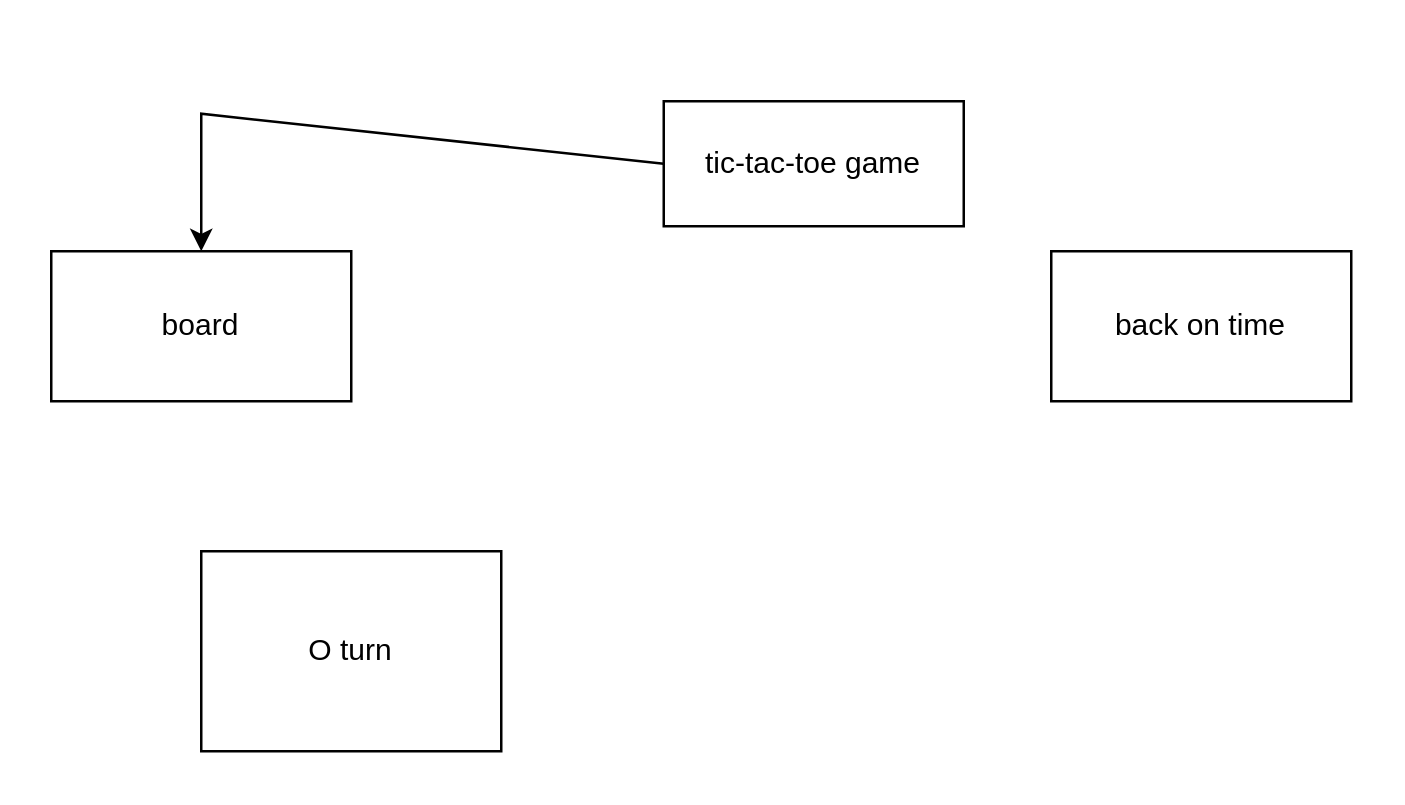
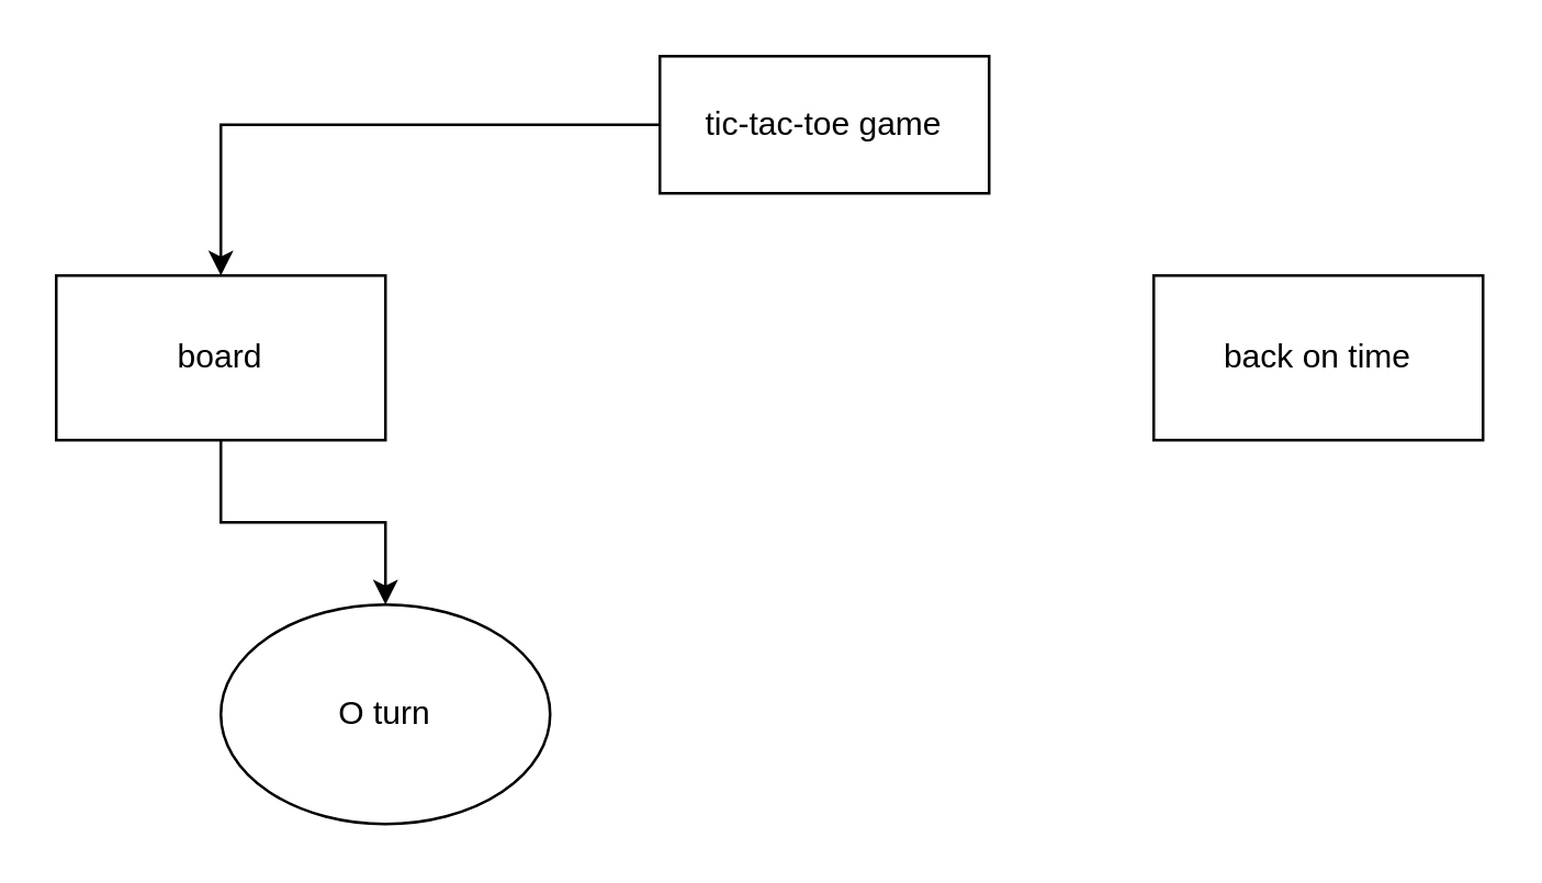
  <mxCell id="0" />
  <mxCell id="1" parent="0" />
- <mxCell id="2" value="&amp;nbsp;tic-tac-toe game&amp;nbsp;" style="rounded=0;whiteSpace=wrap;html=1;" vertex="1" parent="1"><mxGeometry x="265" y="40" width="120" height="50" as="geometry" /></mxCell>
+ <mxCell id="2" value="&amp;nbsp;tic-tac-toe game&amp;nbsp;" style="rounded=0;whiteSpace=wrap;html=1;" vertex="1" parent="1"><mxGeometry x="240" y="20" width="120" height="50" as="geometry" /></mxCell>
+ <mxCell id="3" style="edgeStyle=orthogonalEdgeStyle;rounded=0;orthogonalLoop=1;jettySize=auto;html=1;entryX=0.5;entryY=0;entryDx=0;entryDy=0;" edge="1" parent="1" source="4" target="6"><mxGeometry relative="1" as="geometry" /></mxCell>
  <mxCell id="4" value="board" style="rounded=0;whiteSpace=wrap;html=1;" vertex="1" parent="1"><mxGeometry x="20" y="100" width="120" height="60" as="geometry" /></mxCell>
  <mxCell id="5" value="" style="endArrow=classic;html=1;rounded=0;exitX=0;exitY=0.5;exitDx=0;exitDy=0;entryX=0.5;entryY=0;entryDx=0;entryDy=0;" edge="1" parent="1" source="2" target="4"><mxGeometry width="50" height="50" relative="1" as="geometry"><mxPoint x="310" y="240" as="sourcePoint" /><mxPoint x="360" y="190" as="targetPoint" /><Array as="points"><mxPoint x="80" y="45" /></Array></mxGeometry></mxCell>
- <mxCell id="6" value="O turn" style="whiteSpace=wrap;html=1;rounded=0;" vertex="1" parent="1"><mxGeometry x="80" y="220" width="120" height="80" as="geometry" /></mxCell>
+ <mxCell id="6" value="O turn" style="ellipse;whiteSpace=wrap;html=1;" vertex="1" parent="1"><mxGeometry x="80" y="220" width="120" height="80" as="geometry" /></mxCell>
  <mxCell id="7" value="back on time" style="rounded=0;whiteSpace=wrap;html=1;" vertex="1" parent="1"><mxGeometry x="420" y="100" width="120" height="60" as="geometry" /></mxCell>
